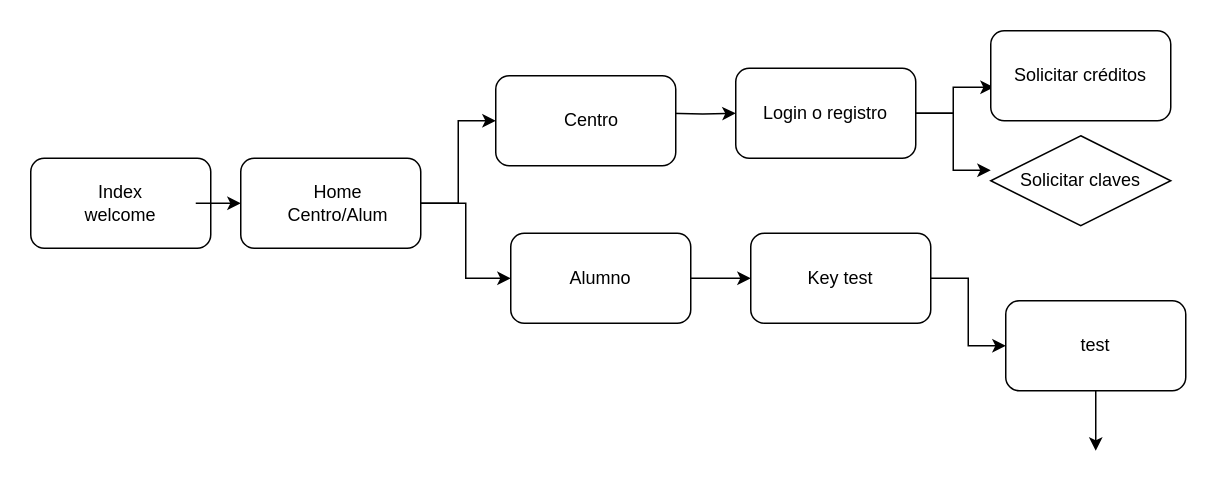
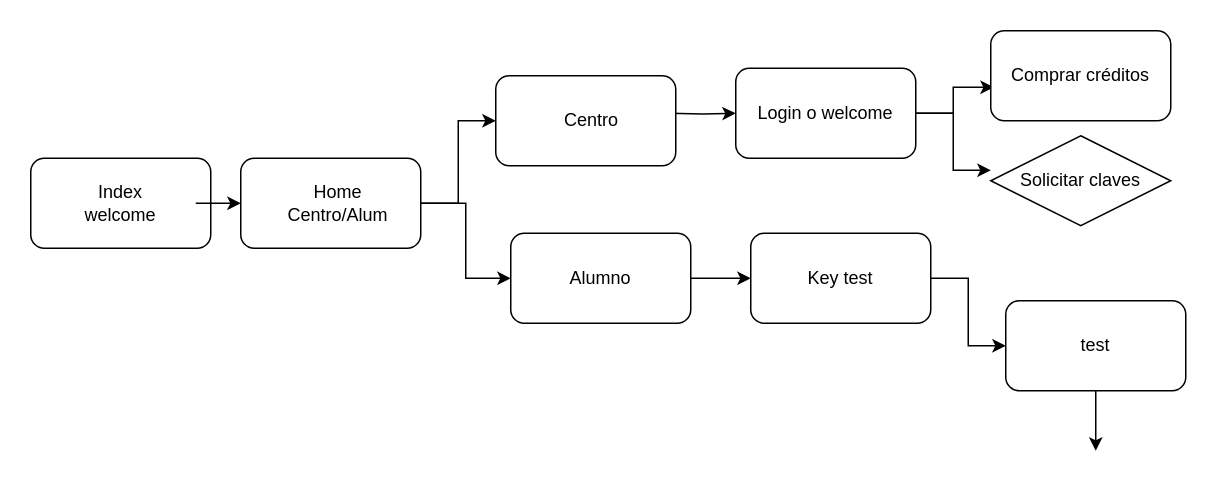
  <mxCell id="0" />
  <mxCell id="1" parent="0" />
  <mxCell id="2" value="" style="rounded=1;whiteSpace=wrap;html=1;" vertex="1" parent="1"><mxGeometry x="20" y="105" width="120" height="60" as="geometry" /></mxCell>
  <mxCell id="3" value="" style="rounded=1;whiteSpace=wrap;html=1;" vertex="1" parent="1"><mxGeometry x="160" y="105" width="120" height="60" as="geometry" /></mxCell>
  <mxCell id="4" style="edgeStyle=orthogonalEdgeStyle;rounded=0;orthogonalLoop=1;jettySize=auto;html=1;" edge="1" parent="1" source="5"><mxGeometry relative="1" as="geometry"><mxPoint x="730" y="300" as="targetPoint" /></mxGeometry></mxCell>
  <mxCell id="5" value="" style="rounded=1;whiteSpace=wrap;html=1;" vertex="1" parent="1"><mxGeometry x="670" y="200" width="120" height="60" as="geometry" /></mxCell>
  <mxCell id="6" style="edgeStyle=orthogonalEdgeStyle;rounded=0;orthogonalLoop=1;jettySize=auto;html=1;entryX=0;entryY=0.5;entryDx=0;entryDy=0;" edge="1" parent="1" source="7" target="3"><mxGeometry relative="1" as="geometry" /></mxCell>
  <mxCell id="7" value="Index&lt;br&gt;welcome" style="text;html=1;strokeColor=none;fillColor=none;align=center;verticalAlign=middle;whiteSpace=wrap;rounded=0;" vertex="1" parent="1"><mxGeometry x="30" y="120" width="100" height="30" as="geometry" /></mxCell>
  <mxCell id="8" value="formulario 1&amp;nbsp; formulario 2" style="text;html=1;strokeColor=none;fillColor=none;align=center;verticalAlign=middle;whiteSpace=wrap;rounded=0;" vertex="1" parent="1"><mxGeometry x="349" y="60" width="90" height="30" as="geometry" /></mxCell>
  <mxCell id="9" style="edgeStyle=orthogonalEdgeStyle;rounded=0;orthogonalLoop=1;jettySize=auto;html=1;exitX=0.5;exitY=1;exitDx=0;exitDy=0;" edge="1" parent="1" source="7" target="7"><mxGeometry relative="1" as="geometry" /></mxCell>
  <mxCell id="10" value="test" style="text;html=1;strokeColor=none;fillColor=none;align=center;verticalAlign=middle;whiteSpace=wrap;rounded=0;" vertex="1" parent="1"><mxGeometry x="700" y="215" width="60" height="30" as="geometry" /></mxCell>
  <mxCell id="11" style="edgeStyle=orthogonalEdgeStyle;rounded=0;orthogonalLoop=1;jettySize=auto;html=1;entryX=0;entryY=0.5;entryDx=0;entryDy=0;" edge="1" parent="1" target="19"><mxGeometry relative="1" as="geometry"><mxPoint x="445" y="75" as="sourcePoint" /></mxGeometry></mxCell>
  <mxCell id="12" style="edgeStyle=orthogonalEdgeStyle;rounded=0;orthogonalLoop=1;jettySize=auto;html=1;entryX=0;entryY=0.5;entryDx=0;entryDy=0;" edge="1" parent="1" source="14" target="20"><mxGeometry relative="1" as="geometry" /></mxCell>
  <mxCell id="13" style="edgeStyle=orthogonalEdgeStyle;rounded=0;orthogonalLoop=1;jettySize=auto;html=1;entryX=0;entryY=0.5;entryDx=0;entryDy=0;" edge="1" parent="1" source="14" target="22"><mxGeometry relative="1" as="geometry" /></mxCell>
  <mxCell id="14" value="Home&lt;br&gt;Centro/Alum" style="text;html=1;strokeColor=none;fillColor=none;align=center;verticalAlign=middle;whiteSpace=wrap;rounded=0;" vertex="1" parent="1"><mxGeometry x="170" y="120" width="110" height="30" as="geometry" /></mxCell>
  <mxCell id="15" style="edgeStyle=orthogonalEdgeStyle;rounded=0;orthogonalLoop=1;jettySize=auto;html=1;entryX=0;entryY=0.5;entryDx=0;entryDy=0;" edge="1" parent="1" source="16" target="5"><mxGeometry relative="1" as="geometry" /></mxCell>
  <mxCell id="16" value="Key test" style="rounded=1;whiteSpace=wrap;html=1;" vertex="1" parent="1"><mxGeometry x="500" y="155" width="120" height="60" as="geometry" /></mxCell>
  <mxCell id="17" style="edgeStyle=orthogonalEdgeStyle;rounded=0;orthogonalLoop=1;jettySize=auto;html=1;entryX=0.017;entryY=0.628;entryDx=0;entryDy=0;entryPerimeter=0;" edge="1" parent="1" source="19" target="25"><mxGeometry relative="1" as="geometry" /></mxCell>
  <mxCell id="18" style="edgeStyle=orthogonalEdgeStyle;rounded=0;orthogonalLoop=1;jettySize=auto;html=1;entryX=0;entryY=0.383;entryDx=0;entryDy=0;entryPerimeter=0;" edge="1" parent="1" source="19" target="26"><mxGeometry relative="1" as="geometry" /></mxCell>
- <mxCell id="19" value="Login o registro" style="rounded=1;whiteSpace=wrap;html=1;" vertex="1" parent="1"><mxGeometry x="490" y="45" width="120" height="60" as="geometry" /></mxCell>
+ <mxCell id="19" value="Login o welcome" style="rounded=1;whiteSpace=wrap;html=1;" vertex="1" parent="1"><mxGeometry x="490" y="45" width="120" height="60" as="geometry" /></mxCell>
  <mxCell id="20" value="" style="rounded=1;whiteSpace=wrap;html=1;" vertex="1" parent="1"><mxGeometry x="330" y="50" width="120" height="60" as="geometry" /></mxCell>
  <mxCell id="21" style="edgeStyle=orthogonalEdgeStyle;rounded=0;orthogonalLoop=1;jettySize=auto;html=1;entryX=0;entryY=0.5;entryDx=0;entryDy=0;" edge="1" parent="1" source="22" target="16"><mxGeometry relative="1" as="geometry" /></mxCell>
  <mxCell id="22" value="" style="rounded=1;whiteSpace=wrap;html=1;" vertex="1" parent="1"><mxGeometry x="340" y="155" width="120" height="60" as="geometry" /></mxCell>
  <mxCell id="23" value="Centro" style="text;html=1;strokeColor=none;fillColor=none;align=center;verticalAlign=middle;whiteSpace=wrap;rounded=0;" vertex="1" parent="1"><mxGeometry x="339" y="65" width="110" height="30" as="geometry" /></mxCell>
  <mxCell id="24" value="Alumno" style="text;html=1;strokeColor=none;fillColor=none;align=center;verticalAlign=middle;whiteSpace=wrap;rounded=0;" vertex="1" parent="1"><mxGeometry x="345" y="170" width="110" height="30" as="geometry" /></mxCell>
- <mxCell id="25" value="Solicitar créditos" style="rounded=1;whiteSpace=wrap;html=1;" vertex="1" parent="1"><mxGeometry x="660" y="20" width="120" height="60" as="geometry" /></mxCell>
+ <mxCell id="25" value="Comprar créditos" style="rounded=1;whiteSpace=wrap;html=1;" vertex="1" parent="1"><mxGeometry x="660" y="20" width="120" height="60" as="geometry" /></mxCell>
  <mxCell id="26" value="Solicitar claves" style="rhombus;whiteSpace=wrap;html=1;" vertex="1" parent="1"><mxGeometry x="660" y="90" width="120" height="60" as="geometry" /></mxCell>
